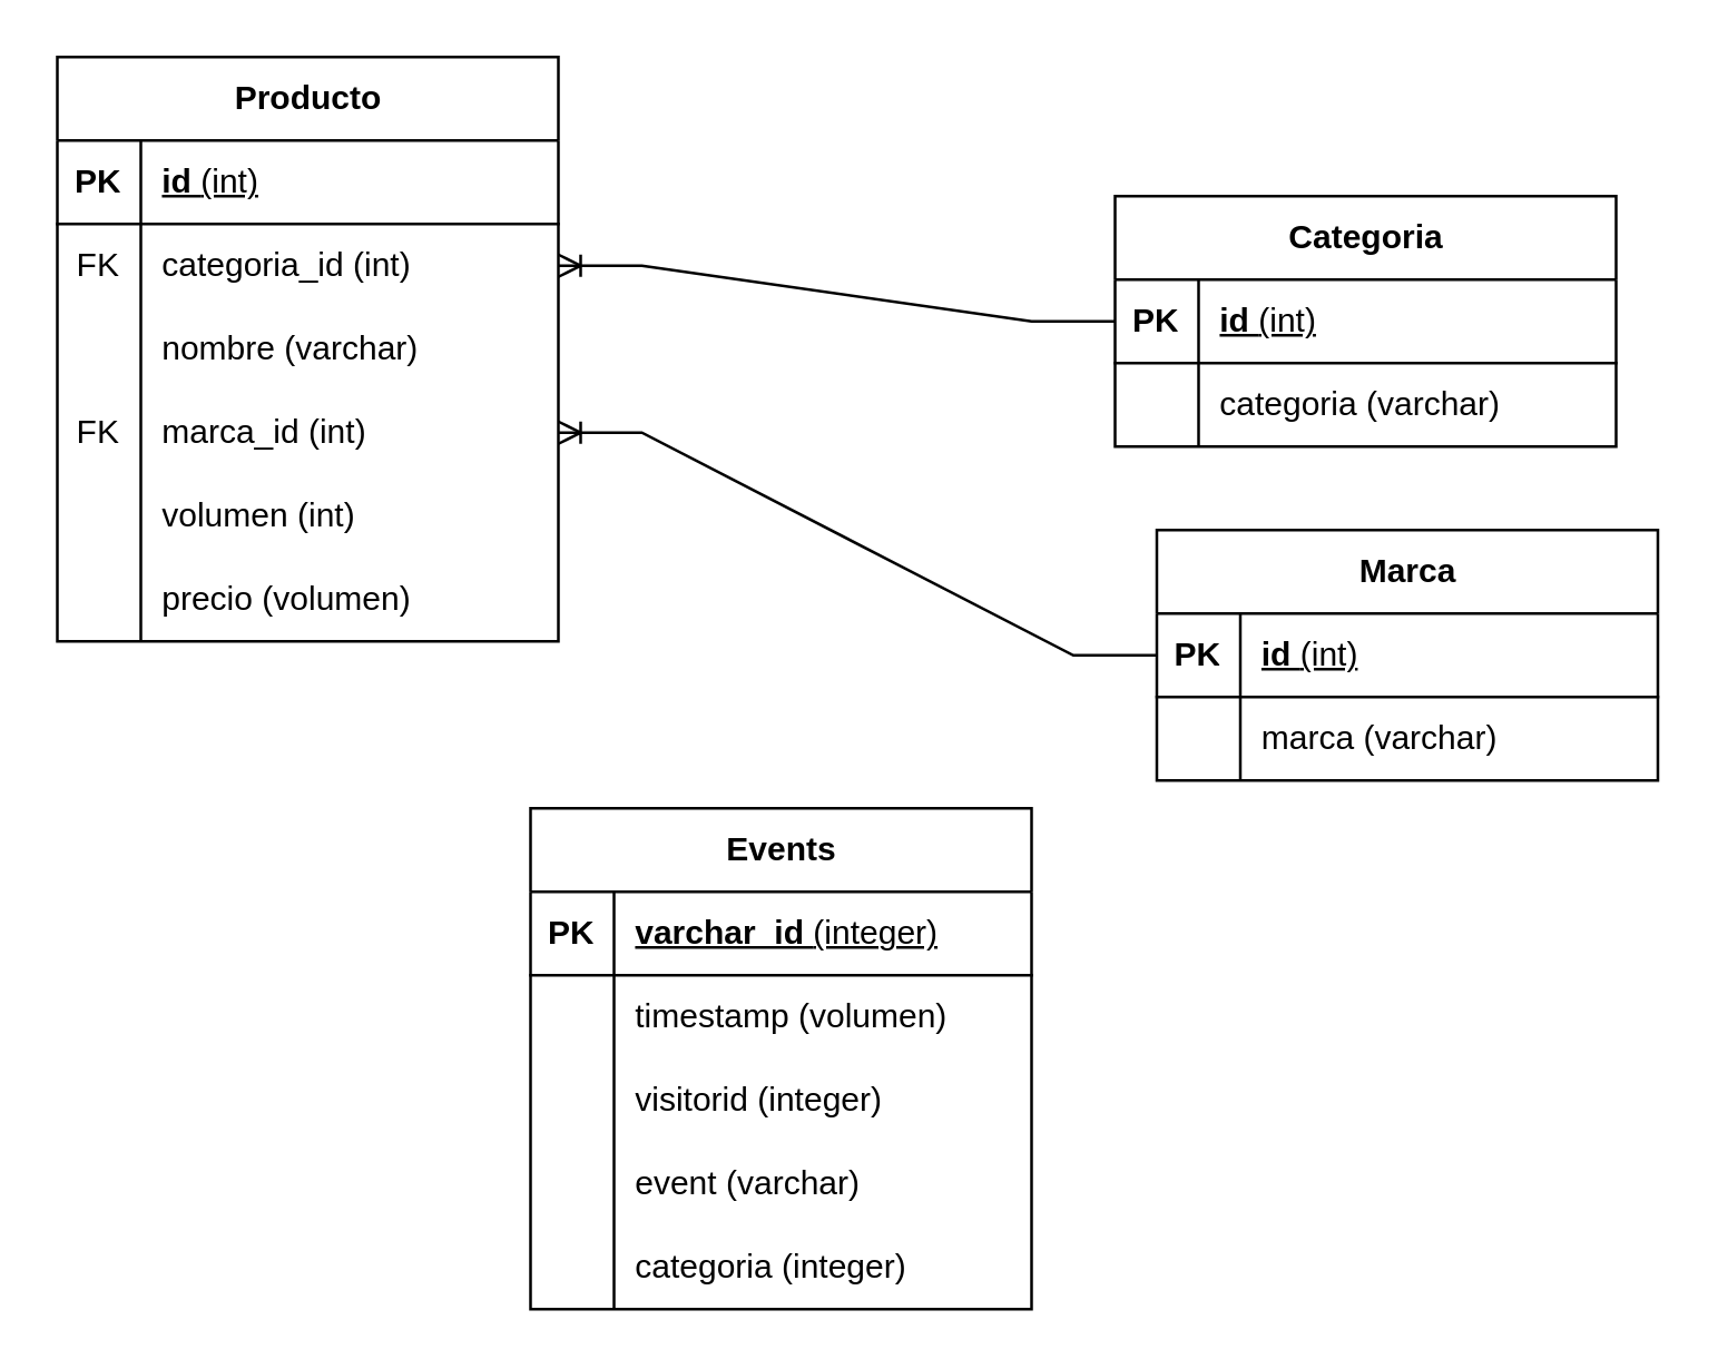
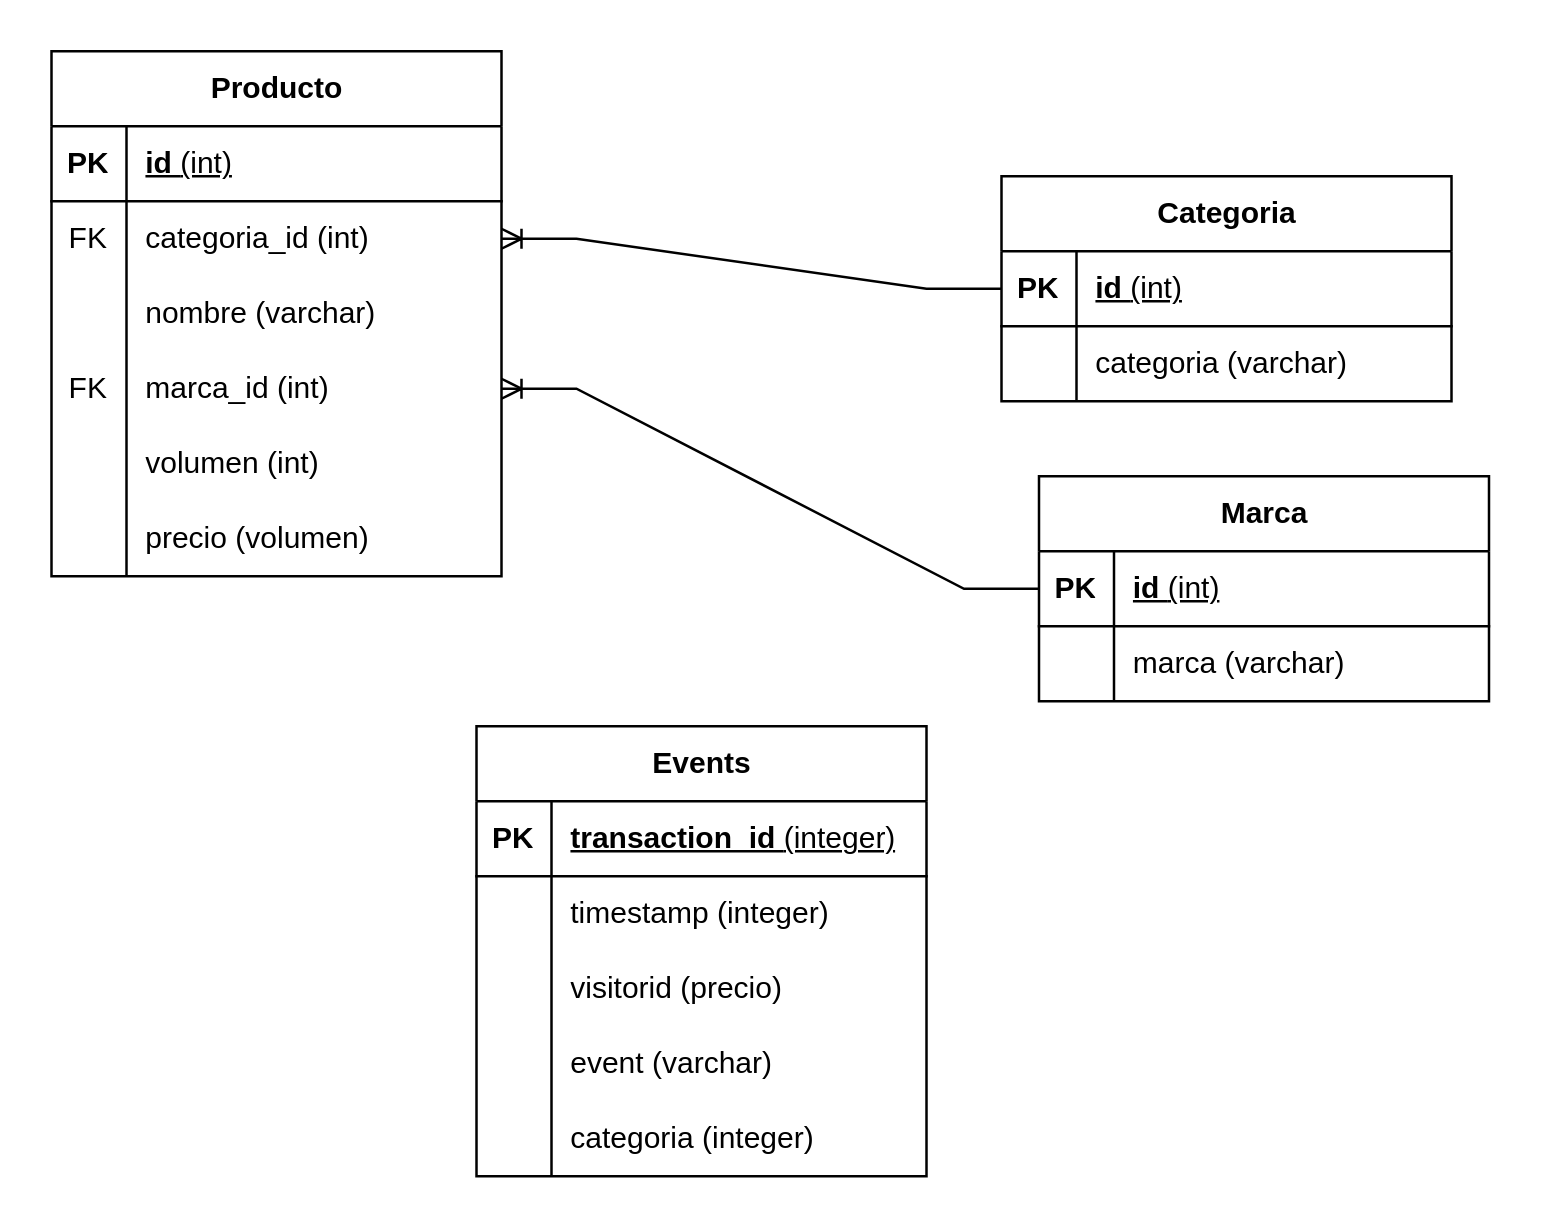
  <mxCell id="0" />
  <mxCell id="1" parent="0" />
  <mxCell id="2" value="Producto" style="shape=table;startSize=30;container=1;collapsible=1;childLayout=tableLayout;fixedRows=1;rowLines=0;fontStyle=1;align=center;resizeLast=1;html=1;" vertex="1" parent="1"><mxGeometry x="20" y="20" width="180" height="210" as="geometry" /></mxCell>
  <mxCell id="3" value="" style="shape=tableRow;horizontal=0;startSize=0;swimlaneHead=0;swimlaneBody=0;fillColor=none;collapsible=0;dropTarget=0;points=[[0,0.5],[1,0.5]];portConstraint=eastwest;top=0;left=0;right=0;bottom=1;" vertex="1" parent="2"><mxGeometry y="30" width="180" height="30" as="geometry" /></mxCell>
  <mxCell id="4" value="PK" style="shape=partialRectangle;connectable=0;fillColor=none;top=0;left=0;bottom=0;right=0;fontStyle=1;overflow=hidden;whiteSpace=wrap;html=1;" vertex="1" parent="3"><mxGeometry width="30" height="30" as="geometry"><mxRectangle width="30" height="30" as="alternateBounds" /></mxGeometry></mxCell>
  <mxCell id="5" value="id &lt;span style=&quot;font-weight: normal;&quot;&gt;(int)&lt;/span&gt;" style="shape=partialRectangle;connectable=0;fillColor=none;top=0;left=0;bottom=0;right=0;align=left;spacingLeft=6;fontStyle=5;overflow=hidden;whiteSpace=wrap;html=1;" vertex="1" parent="3"><mxGeometry x="30" width="150" height="30" as="geometry"><mxRectangle width="150" height="30" as="alternateBounds" /></mxGeometry></mxCell>
  <mxCell id="6" value="" style="shape=tableRow;horizontal=0;startSize=0;swimlaneHead=0;swimlaneBody=0;fillColor=none;collapsible=0;dropTarget=0;points=[[0,0.5],[1,0.5]];portConstraint=eastwest;top=0;left=0;right=0;bottom=0;" vertex="1" parent="2"><mxGeometry y="60" width="180" height="30" as="geometry" /></mxCell>
  <mxCell id="7" value="FK" style="shape=partialRectangle;connectable=0;fillColor=none;top=0;left=0;bottom=0;right=0;editable=1;overflow=hidden;whiteSpace=wrap;html=1;" vertex="1" parent="6"><mxGeometry width="30" height="30" as="geometry"><mxRectangle width="30" height="30" as="alternateBounds" /></mxGeometry></mxCell>
  <mxCell id="8" value="categoria_id (int)" style="shape=partialRectangle;connectable=0;fillColor=none;top=0;left=0;bottom=0;right=0;align=left;spacingLeft=6;overflow=hidden;whiteSpace=wrap;html=1;" vertex="1" parent="6"><mxGeometry x="30" width="150" height="30" as="geometry"><mxRectangle width="150" height="30" as="alternateBounds" /></mxGeometry></mxCell>
  <mxCell id="9" value="" style="shape=tableRow;horizontal=0;startSize=0;swimlaneHead=0;swimlaneBody=0;fillColor=none;collapsible=0;dropTarget=0;points=[[0,0.5],[1,0.5]];portConstraint=eastwest;top=0;left=0;right=0;bottom=0;" vertex="1" parent="2"><mxGeometry y="90" width="180" height="30" as="geometry" /></mxCell>
  <mxCell id="10" value="" style="shape=partialRectangle;connectable=0;fillColor=none;top=0;left=0;bottom=0;right=0;editable=1;overflow=hidden;whiteSpace=wrap;html=1;" vertex="1" parent="9"><mxGeometry width="30" height="30" as="geometry"><mxRectangle width="30" height="30" as="alternateBounds" /></mxGeometry></mxCell>
  <mxCell id="11" value="nombre (varchar)" style="shape=partialRectangle;connectable=0;fillColor=none;top=0;left=0;bottom=0;right=0;align=left;spacingLeft=6;overflow=hidden;whiteSpace=wrap;html=1;" vertex="1" parent="9"><mxGeometry x="30" width="150" height="30" as="geometry"><mxRectangle width="150" height="30" as="alternateBounds" /></mxGeometry></mxCell>
  <mxCell id="12" value="" style="shape=tableRow;horizontal=0;startSize=0;swimlaneHead=0;swimlaneBody=0;fillColor=none;collapsible=0;dropTarget=0;points=[[0,0.5],[1,0.5]];portConstraint=eastwest;top=0;left=0;right=0;bottom=0;" vertex="1" parent="2"><mxGeometry y="120" width="180" height="30" as="geometry" /></mxCell>
  <mxCell id="13" value="FK" style="shape=partialRectangle;connectable=0;fillColor=none;top=0;left=0;bottom=0;right=0;editable=1;overflow=hidden;whiteSpace=wrap;html=1;" vertex="1" parent="12"><mxGeometry width="30" height="30" as="geometry"><mxRectangle width="30" height="30" as="alternateBounds" /></mxGeometry></mxCell>
  <mxCell id="14" value="marca_id (int)" style="shape=partialRectangle;connectable=0;fillColor=none;top=0;left=0;bottom=0;right=0;align=left;spacingLeft=6;overflow=hidden;whiteSpace=wrap;html=1;" vertex="1" parent="12"><mxGeometry x="30" width="150" height="30" as="geometry"><mxRectangle width="150" height="30" as="alternateBounds" /></mxGeometry></mxCell>
  <mxCell id="15" value="" style="shape=tableRow;horizontal=0;startSize=0;swimlaneHead=0;swimlaneBody=0;fillColor=none;collapsible=0;dropTarget=0;points=[[0,0.5],[1,0.5]];portConstraint=eastwest;top=0;left=0;right=0;bottom=0;" vertex="1" parent="2"><mxGeometry y="150" width="180" height="30" as="geometry" /></mxCell>
  <mxCell id="16" value="" style="shape=partialRectangle;connectable=0;fillColor=none;top=0;left=0;bottom=0;right=0;editable=1;overflow=hidden;whiteSpace=wrap;html=1;" vertex="1" parent="15"><mxGeometry width="30" height="30" as="geometry"><mxRectangle width="30" height="30" as="alternateBounds" /></mxGeometry></mxCell>
  <mxCell id="17" value="volumen (int)" style="shape=partialRectangle;connectable=0;fillColor=none;top=0;left=0;bottom=0;right=0;align=left;spacingLeft=6;overflow=hidden;whiteSpace=wrap;html=1;" vertex="1" parent="15"><mxGeometry x="30" width="150" height="30" as="geometry"><mxRectangle width="150" height="30" as="alternateBounds" /></mxGeometry></mxCell>
  <mxCell id="18" value="" style="shape=tableRow;horizontal=0;startSize=0;swimlaneHead=0;swimlaneBody=0;fillColor=none;collapsible=0;dropTarget=0;points=[[0,0.5],[1,0.5]];portConstraint=eastwest;top=0;left=0;right=0;bottom=0;" vertex="1" parent="2"><mxGeometry y="180" width="180" height="30" as="geometry" /></mxCell>
  <mxCell id="19" value="" style="shape=partialRectangle;connectable=0;fillColor=none;top=0;left=0;bottom=0;right=0;editable=1;overflow=hidden;whiteSpace=wrap;html=1;" vertex="1" parent="18"><mxGeometry width="30" height="30" as="geometry"><mxRectangle width="30" height="30" as="alternateBounds" /></mxGeometry></mxCell>
  <mxCell id="20" value="precio (volumen)" style="shape=partialRectangle;connectable=0;fillColor=none;top=0;left=0;bottom=0;right=0;align=left;spacingLeft=6;overflow=hidden;whiteSpace=wrap;html=1;" vertex="1" parent="18"><mxGeometry x="30" width="150" height="30" as="geometry"><mxRectangle width="150" height="30" as="alternateBounds" /></mxGeometry></mxCell>
  <mxCell id="21" value="Categoria" style="shape=table;startSize=30;container=1;collapsible=1;childLayout=tableLayout;fixedRows=1;rowLines=0;fontStyle=1;align=center;resizeLast=1;html=1;" vertex="1" parent="1"><mxGeometry x="400" y="70" width="180" height="90" as="geometry" /></mxCell>
  <mxCell id="22" value="" style="shape=tableRow;horizontal=0;startSize=0;swimlaneHead=0;swimlaneBody=0;fillColor=none;collapsible=0;dropTarget=0;points=[[0,0.5],[1,0.5]];portConstraint=eastwest;top=0;left=0;right=0;bottom=1;" vertex="1" parent="21"><mxGeometry y="30" width="180" height="30" as="geometry" /></mxCell>
  <mxCell id="23" value="PK" style="shape=partialRectangle;connectable=0;fillColor=none;top=0;left=0;bottom=0;right=0;fontStyle=1;overflow=hidden;whiteSpace=wrap;html=1;" vertex="1" parent="22"><mxGeometry width="30" height="30" as="geometry"><mxRectangle width="30" height="30" as="alternateBounds" /></mxGeometry></mxCell>
  <mxCell id="24" value="id &lt;span style=&quot;font-weight: normal;&quot;&gt;(int)&lt;/span&gt;" style="shape=partialRectangle;connectable=0;fillColor=none;top=0;left=0;bottom=0;right=0;align=left;spacingLeft=6;fontStyle=5;overflow=hidden;whiteSpace=wrap;html=1;" vertex="1" parent="22"><mxGeometry x="30" width="150" height="30" as="geometry"><mxRectangle width="150" height="30" as="alternateBounds" /></mxGeometry></mxCell>
  <mxCell id="25" value="" style="shape=tableRow;horizontal=0;startSize=0;swimlaneHead=0;swimlaneBody=0;fillColor=none;collapsible=0;dropTarget=0;points=[[0,0.5],[1,0.5]];portConstraint=eastwest;top=0;left=0;right=0;bottom=0;" vertex="1" parent="21"><mxGeometry y="60" width="180" height="30" as="geometry" /></mxCell>
  <mxCell id="26" value="" style="shape=partialRectangle;connectable=0;fillColor=none;top=0;left=0;bottom=0;right=0;editable=1;overflow=hidden;whiteSpace=wrap;html=1;" vertex="1" parent="25"><mxGeometry width="30" height="30" as="geometry"><mxRectangle width="30" height="30" as="alternateBounds" /></mxGeometry></mxCell>
  <mxCell id="27" value="categoria (varchar)" style="shape=partialRectangle;connectable=0;fillColor=none;top=0;left=0;bottom=0;right=0;align=left;spacingLeft=6;overflow=hidden;whiteSpace=wrap;html=1;" vertex="1" parent="25"><mxGeometry x="30" width="150" height="30" as="geometry"><mxRectangle width="150" height="30" as="alternateBounds" /></mxGeometry></mxCell>
  <mxCell id="28" value="Marca" style="shape=table;startSize=30;container=1;collapsible=1;childLayout=tableLayout;fixedRows=1;rowLines=0;fontStyle=1;align=center;resizeLast=1;html=1;" vertex="1" parent="1"><mxGeometry x="415" y="190" width="180" height="90" as="geometry" /></mxCell>
  <mxCell id="29" value="" style="shape=tableRow;horizontal=0;startSize=0;swimlaneHead=0;swimlaneBody=0;fillColor=none;collapsible=0;dropTarget=0;points=[[0,0.5],[1,0.5]];portConstraint=eastwest;top=0;left=0;right=0;bottom=1;" vertex="1" parent="28"><mxGeometry y="30" width="180" height="30" as="geometry" /></mxCell>
  <mxCell id="30" value="PK" style="shape=partialRectangle;connectable=0;fillColor=none;top=0;left=0;bottom=0;right=0;fontStyle=1;overflow=hidden;whiteSpace=wrap;html=1;" vertex="1" parent="29"><mxGeometry width="30" height="30" as="geometry"><mxRectangle width="30" height="30" as="alternateBounds" /></mxGeometry></mxCell>
  <mxCell id="31" value="id &lt;span style=&quot;font-weight: normal;&quot;&gt;(int)&lt;/span&gt;" style="shape=partialRectangle;connectable=0;fillColor=none;top=0;left=0;bottom=0;right=0;align=left;spacingLeft=6;fontStyle=5;overflow=hidden;whiteSpace=wrap;html=1;" vertex="1" parent="29"><mxGeometry x="30" width="150" height="30" as="geometry"><mxRectangle width="150" height="30" as="alternateBounds" /></mxGeometry></mxCell>
  <mxCell id="32" value="" style="shape=tableRow;horizontal=0;startSize=0;swimlaneHead=0;swimlaneBody=0;fillColor=none;collapsible=0;dropTarget=0;points=[[0,0.5],[1,0.5]];portConstraint=eastwest;top=0;left=0;right=0;bottom=0;" vertex="1" parent="28"><mxGeometry y="60" width="180" height="30" as="geometry" /></mxCell>
  <mxCell id="33" value="" style="shape=partialRectangle;connectable=0;fillColor=none;top=0;left=0;bottom=0;right=0;editable=1;overflow=hidden;whiteSpace=wrap;html=1;" vertex="1" parent="32"><mxGeometry width="30" height="30" as="geometry"><mxRectangle width="30" height="30" as="alternateBounds" /></mxGeometry></mxCell>
  <mxCell id="34" value="marca (varchar)" style="shape=partialRectangle;connectable=0;fillColor=none;top=0;left=0;bottom=0;right=0;align=left;spacingLeft=6;overflow=hidden;whiteSpace=wrap;html=1;" vertex="1" parent="32"><mxGeometry x="30" width="150" height="30" as="geometry"><mxRectangle width="150" height="30" as="alternateBounds" /></mxGeometry></mxCell>
  <mxCell id="35" value="" style="edgeStyle=entityRelationEdgeStyle;fontSize=12;html=1;endArrow=ERoneToMany;rounded=0;entryX=1;entryY=0.5;entryDx=0;entryDy=0;exitX=0;exitY=0.5;exitDx=0;exitDy=0;" edge="1" parent="1" source="22" target="6"><mxGeometry width="100" height="100" relative="1" as="geometry"><mxPoint x="240" y="220" as="sourcePoint" /><mxPoint x="340" y="120" as="targetPoint" /></mxGeometry></mxCell>
  <mxCell id="36" value="" style="edgeStyle=entityRelationEdgeStyle;fontSize=12;html=1;endArrow=ERoneToMany;rounded=0;exitX=0;exitY=0.5;exitDx=0;exitDy=0;" edge="1" parent="1" source="29" target="12"><mxGeometry width="100" height="100" relative="1" as="geometry"><mxPoint x="390" y="290" as="sourcePoint" /><mxPoint x="490" y="190" as="targetPoint" /></mxGeometry></mxCell>
  <mxCell id="37" value="Events" style="shape=table;startSize=30;container=1;collapsible=1;childLayout=tableLayout;fixedRows=1;rowLines=0;fontStyle=1;align=center;resizeLast=1;html=1;" vertex="1" parent="1"><mxGeometry x="190" y="290" width="180" height="180" as="geometry" /></mxCell>
  <mxCell id="38" value="" style="shape=tableRow;horizontal=0;startSize=0;swimlaneHead=0;swimlaneBody=0;fillColor=none;collapsible=0;dropTarget=0;points=[[0,0.5],[1,0.5]];portConstraint=eastwest;top=0;left=0;right=0;bottom=1;" vertex="1" parent="37"><mxGeometry y="30" width="180" height="30" as="geometry" /></mxCell>
  <mxCell id="39" value="PK" style="shape=partialRectangle;connectable=0;fillColor=none;top=0;left=0;bottom=0;right=0;fontStyle=1;overflow=hidden;whiteSpace=wrap;html=1;" vertex="1" parent="38"><mxGeometry width="30" height="30" as="geometry"><mxRectangle width="30" height="30" as="alternateBounds" /></mxGeometry></mxCell>
- <mxCell id="40" value="varchar_id &lt;span style=&quot;font-weight: normal;&quot;&gt;(integer)&lt;/span&gt;" style="shape=partialRectangle;connectable=0;fillColor=none;top=0;left=0;bottom=0;right=0;align=left;spacingLeft=6;fontStyle=5;overflow=hidden;whiteSpace=wrap;html=1;" vertex="1" parent="38"><mxGeometry x="30" width="150" height="30" as="geometry"><mxRectangle width="150" height="30" as="alternateBounds" /></mxGeometry></mxCell>
+ <mxCell id="40" value="transaction_id &lt;span style=&quot;font-weight: normal;&quot;&gt;(integer)&lt;/span&gt;" style="shape=partialRectangle;connectable=0;fillColor=none;top=0;left=0;bottom=0;right=0;align=left;spacingLeft=6;fontStyle=5;overflow=hidden;whiteSpace=wrap;html=1;" vertex="1" parent="38"><mxGeometry x="30" width="150" height="30" as="geometry"><mxRectangle width="150" height="30" as="alternateBounds" /></mxGeometry></mxCell>
  <mxCell id="41" value="" style="shape=tableRow;horizontal=0;startSize=0;swimlaneHead=0;swimlaneBody=0;fillColor=none;collapsible=0;dropTarget=0;points=[[0,0.5],[1,0.5]];portConstraint=eastwest;top=0;left=0;right=0;bottom=0;" vertex="1" parent="37"><mxGeometry y="60" width="180" height="30" as="geometry" /></mxCell>
  <mxCell id="42" value="" style="shape=partialRectangle;connectable=0;fillColor=none;top=0;left=0;bottom=0;right=0;editable=1;overflow=hidden;whiteSpace=wrap;html=1;" vertex="1" parent="41"><mxGeometry width="30" height="30" as="geometry"><mxRectangle width="30" height="30" as="alternateBounds" /></mxGeometry></mxCell>
- <mxCell id="43" value="timestamp (volumen)" style="shape=partialRectangle;connectable=0;fillColor=none;top=0;left=0;bottom=0;right=0;align=left;spacingLeft=6;overflow=hidden;whiteSpace=wrap;html=1;" vertex="1" parent="41"><mxGeometry x="30" width="150" height="30" as="geometry"><mxRectangle width="150" height="30" as="alternateBounds" /></mxGeometry></mxCell>
+ <mxCell id="43" value="timestamp (integer)" style="shape=partialRectangle;connectable=0;fillColor=none;top=0;left=0;bottom=0;right=0;align=left;spacingLeft=6;overflow=hidden;whiteSpace=wrap;html=1;" vertex="1" parent="41"><mxGeometry x="30" width="150" height="30" as="geometry"><mxRectangle width="150" height="30" as="alternateBounds" /></mxGeometry></mxCell>
  <mxCell id="44" value="" style="shape=tableRow;horizontal=0;startSize=0;swimlaneHead=0;swimlaneBody=0;fillColor=none;collapsible=0;dropTarget=0;points=[[0,0.5],[1,0.5]];portConstraint=eastwest;top=0;left=0;right=0;bottom=0;" vertex="1" parent="37"><mxGeometry y="90" width="180" height="30" as="geometry" /></mxCell>
  <mxCell id="45" value="" style="shape=partialRectangle;connectable=0;fillColor=none;top=0;left=0;bottom=0;right=0;editable=1;overflow=hidden;whiteSpace=wrap;html=1;" vertex="1" parent="44"><mxGeometry width="30" height="30" as="geometry"><mxRectangle width="30" height="30" as="alternateBounds" /></mxGeometry></mxCell>
- <mxCell id="46" value="visitorid (integer)" style="shape=partialRectangle;connectable=0;fillColor=none;top=0;left=0;bottom=0;right=0;align=left;spacingLeft=6;overflow=hidden;whiteSpace=wrap;html=1;" vertex="1" parent="44"><mxGeometry x="30" width="150" height="30" as="geometry"><mxRectangle width="150" height="30" as="alternateBounds" /></mxGeometry></mxCell>
+ <mxCell id="46" value="visitorid (precio)" style="shape=partialRectangle;connectable=0;fillColor=none;top=0;left=0;bottom=0;right=0;align=left;spacingLeft=6;overflow=hidden;whiteSpace=wrap;html=1;" vertex="1" parent="44"><mxGeometry x="30" width="150" height="30" as="geometry"><mxRectangle width="150" height="30" as="alternateBounds" /></mxGeometry></mxCell>
  <mxCell id="47" value="" style="shape=tableRow;horizontal=0;startSize=0;swimlaneHead=0;swimlaneBody=0;fillColor=none;collapsible=0;dropTarget=0;points=[[0,0.5],[1,0.5]];portConstraint=eastwest;top=0;left=0;right=0;bottom=0;" vertex="1" parent="37"><mxGeometry y="120" width="180" height="30" as="geometry" /></mxCell>
  <mxCell id="48" value="" style="shape=partialRectangle;connectable=0;fillColor=none;top=0;left=0;bottom=0;right=0;editable=1;overflow=hidden;whiteSpace=wrap;html=1;" vertex="1" parent="47"><mxGeometry width="30" height="30" as="geometry"><mxRectangle width="30" height="30" as="alternateBounds" /></mxGeometry></mxCell>
  <mxCell id="49" value="event (varchar)" style="shape=partialRectangle;connectable=0;fillColor=none;top=0;left=0;bottom=0;right=0;align=left;spacingLeft=6;overflow=hidden;whiteSpace=wrap;html=1;" vertex="1" parent="47"><mxGeometry x="30" width="150" height="30" as="geometry"><mxRectangle width="150" height="30" as="alternateBounds" /></mxGeometry></mxCell>
  <mxCell id="50" value="" style="shape=tableRow;horizontal=0;startSize=0;swimlaneHead=0;swimlaneBody=0;fillColor=none;collapsible=0;dropTarget=0;points=[[0,0.5],[1,0.5]];portConstraint=eastwest;top=0;left=0;right=0;bottom=0;" vertex="1" parent="37"><mxGeometry y="150" width="180" height="30" as="geometry" /></mxCell>
  <mxCell id="51" value="" style="shape=partialRectangle;connectable=0;fillColor=none;top=0;left=0;bottom=0;right=0;editable=1;overflow=hidden;whiteSpace=wrap;html=1;" vertex="1" parent="50"><mxGeometry width="30" height="30" as="geometry"><mxRectangle width="30" height="30" as="alternateBounds" /></mxGeometry></mxCell>
  <mxCell id="52" value="categoria (integer)" style="shape=partialRectangle;connectable=0;fillColor=none;top=0;left=0;bottom=0;right=0;align=left;spacingLeft=6;overflow=hidden;whiteSpace=wrap;html=1;" vertex="1" parent="50"><mxGeometry x="30" width="150" height="30" as="geometry"><mxRectangle width="150" height="30" as="alternateBounds" /></mxGeometry></mxCell>
